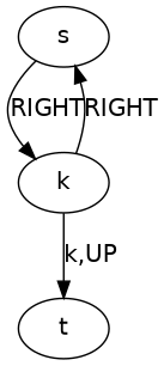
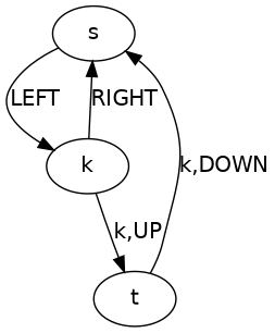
  digraph {
    fontname="DejaVu Sans"
    node [fontname="DejaVu Sans"]
    edge [fontname="DejaVu Sans"]
    n1 [label=s]
    n2 [label=k]
    n3 [label=t]
-   n1 -> n2 [label=RIGHT]
+   n1 -> n2 [label=LEFT]
    n2 -> n1 [label=RIGHT]
    n2 -> n3 [label="k,UP"]
+   n3 -> n1 [label="k,DOWN"]
  }
